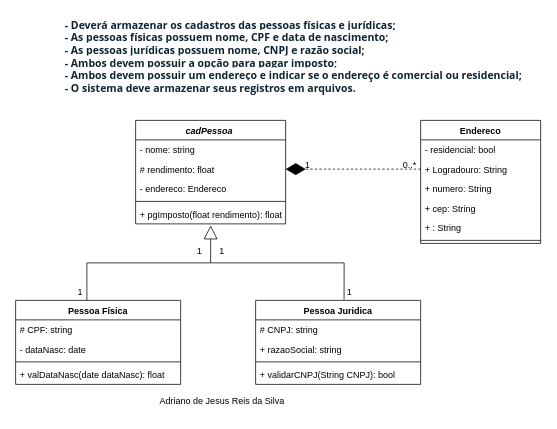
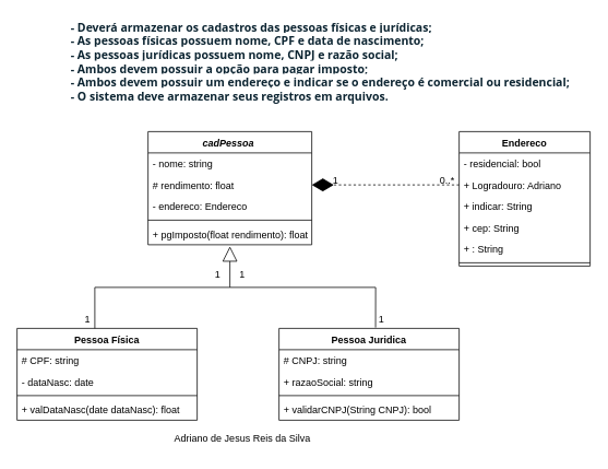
  <mxCell id="0" />
  <mxCell id="1" parent="0" />
  <mxCell id="2" value="Pessoa Física" style="swimlane;fontStyle=1;align=center;verticalAlign=top;childLayout=stackLayout;horizontal=1;startSize=26;horizontalStack=0;resizeParent=1;resizeParentMax=0;resizeLast=0;collapsible=1;marginBottom=0;" parent="1" vertex="1"><mxGeometry x="20" y="400" width="220" height="112" as="geometry" /></mxCell>
  <mxCell id="3" value="# CPF: string" style="text;strokeColor=none;fillColor=none;align=left;verticalAlign=top;spacingLeft=4;spacingRight=4;overflow=hidden;rotatable=0;points=[[0,0.5],[1,0.5]];portConstraint=eastwest;" parent="2" vertex="1"><mxGeometry y="26" width="220" height="26" as="geometry" /></mxCell>
  <mxCell id="4" value="- dataNasc: date" style="text;strokeColor=none;fillColor=none;align=left;verticalAlign=top;spacingLeft=4;spacingRight=4;overflow=hidden;rotatable=0;points=[[0,0.5],[1,0.5]];portConstraint=eastwest;" parent="2" vertex="1"><mxGeometry y="52" width="220" height="26" as="geometry" /></mxCell>
  <mxCell id="5" value="" style="line;strokeWidth=1;fillColor=none;align=left;verticalAlign=middle;spacingTop=-1;spacingLeft=3;spacingRight=3;rotatable=0;labelPosition=right;points=[];portConstraint=eastwest;" parent="2" vertex="1"><mxGeometry y="78" width="220" height="8" as="geometry" /></mxCell>
  <mxCell id="6" value="+ valDataNasc(date dataNasc): float" style="text;strokeColor=none;fillColor=none;align=left;verticalAlign=top;spacingLeft=4;spacingRight=4;overflow=hidden;rotatable=0;points=[[0,0.5],[1,0.5]];portConstraint=eastwest;" parent="2" vertex="1"><mxGeometry y="86" width="220" height="26" as="geometry" /></mxCell>
  <mxCell id="7" value="&lt;span style=&quot;box-sizing: border-box; font-weight: 700; color: rgb(13, 37, 50); font-family: &amp;quot;Open Sans Hebrew&amp;quot;, &amp;quot;Open Sans&amp;quot;, sans-serif; font-size: 14px; background-color: rgb(255, 255, 255);&quot;&gt;- Deverá armazenar os cadastros das pessoas físicas e jurídicas;&lt;/span&gt;&lt;br style=&quot;box-sizing: border-box; color: rgb(13, 37, 50); font-family: &amp;quot;Open Sans Hebrew&amp;quot;, &amp;quot;Open Sans&amp;quot;, sans-serif; font-size: 14px; background-color: rgb(255, 255, 255);&quot;&gt;&lt;span style=&quot;box-sizing: border-box; font-weight: 700; color: rgb(13, 37, 50); font-family: &amp;quot;Open Sans Hebrew&amp;quot;, &amp;quot;Open Sans&amp;quot;, sans-serif; font-size: 14px; background-color: rgb(255, 255, 255);&quot;&gt;- As pessoas físicas possuem nome, CPF e data de nascimento; &amp;nbsp;&lt;br&gt;&lt;/span&gt;&lt;span style=&quot;box-sizing: border-box; font-weight: 700; color: rgb(13, 37, 50); font-family: &amp;quot;Open Sans Hebrew&amp;quot;, &amp;quot;Open Sans&amp;quot;, sans-serif; font-size: 14px; background-color: rgb(255, 255, 255);&quot;&gt;- As pessoas jurídicas possuem nome, CNPJ e razão social;&lt;br&gt;&lt;/span&gt;&lt;span style=&quot;box-sizing: border-box; font-weight: 700; color: rgb(13, 37, 50); font-family: &amp;quot;Open Sans Hebrew&amp;quot;, &amp;quot;Open Sans&amp;quot;, sans-serif; font-size: 14px; background-color: rgb(255, 255, 255);&quot;&gt;- Ambos devem possuir a opção para pagar imposto;&lt;/span&gt;&lt;br style=&quot;box-sizing: border-box; color: rgb(13, 37, 50); font-family: &amp;quot;Open Sans Hebrew&amp;quot;, &amp;quot;Open Sans&amp;quot;, sans-serif; font-size: 14px; background-color: rgb(255, 255, 255);&quot;&gt;&lt;span style=&quot;box-sizing: border-box; font-weight: 700; color: rgb(13, 37, 50); font-family: &amp;quot;Open Sans Hebrew&amp;quot;, &amp;quot;Open Sans&amp;quot;, sans-serif; font-size: 14px; background-color: rgb(255, 255, 255);&quot;&gt;- Ambos devem possuir um endereço e indicar se o endereço é comercial ou residencial; &amp;nbsp;&lt;/span&gt;&lt;br style=&quot;box-sizing: border-box; color: rgb(13, 37, 50); font-family: &amp;quot;Open Sans Hebrew&amp;quot;, &amp;quot;Open Sans&amp;quot;, sans-serif; font-size: 14px; background-color: rgb(255, 255, 255);&quot;&gt;&lt;span style=&quot;box-sizing: border-box; font-weight: 700; color: rgb(13, 37, 50); font-family: &amp;quot;Open Sans Hebrew&amp;quot;, &amp;quot;Open Sans&amp;quot;, sans-serif; font-size: 14px; background-color: rgb(255, 255, 255);&quot;&gt;- O sistema deve armazenar seus registros em arquivos.&lt;/span&gt;" style="text;html=1;align=left;verticalAlign=middle;resizable=0;points=[];autosize=1;strokeColor=none;fillColor=none;" parent="1" vertex="1"><mxGeometry x="84" y="20" width="620" height="110" as="geometry" /></mxCell>
  <mxCell id="8" value="Pessoa Juridica" style="swimlane;fontStyle=1;align=center;verticalAlign=top;childLayout=stackLayout;horizontal=1;startSize=26;horizontalStack=0;resizeParent=1;resizeParentMax=0;resizeLast=0;collapsible=1;marginBottom=0;" parent="1" vertex="1"><mxGeometry x="340" y="400" width="220" height="112" as="geometry" /></mxCell>
  <mxCell id="9" value="# CNPJ: string" style="text;strokeColor=none;fillColor=none;align=left;verticalAlign=top;spacingLeft=4;spacingRight=4;overflow=hidden;rotatable=0;points=[[0,0.5],[1,0.5]];portConstraint=eastwest;" parent="8" vertex="1"><mxGeometry y="26" width="220" height="26" as="geometry" /></mxCell>
  <mxCell id="10" value="+ razaoSocial: string" style="text;strokeColor=none;fillColor=none;align=left;verticalAlign=top;spacingLeft=4;spacingRight=4;overflow=hidden;rotatable=0;points=[[0,0.5],[1,0.5]];portConstraint=eastwest;" parent="8" vertex="1"><mxGeometry y="52" width="220" height="26" as="geometry" /></mxCell>
  <mxCell id="11" value="" style="line;strokeWidth=1;fillColor=none;align=left;verticalAlign=middle;spacingTop=-1;spacingLeft=3;spacingRight=3;rotatable=0;labelPosition=right;points=[];portConstraint=eastwest;" parent="8" vertex="1"><mxGeometry y="78" width="220" height="8" as="geometry" /></mxCell>
  <mxCell id="12" value="+ validarCNPJ(String CNPJ): bool" style="text;strokeColor=none;fillColor=none;align=left;verticalAlign=top;spacingLeft=4;spacingRight=4;overflow=hidden;rotatable=0;points=[[0,0.5],[1,0.5]];portConstraint=eastwest;" parent="8" vertex="1"><mxGeometry y="86" width="220" height="26" as="geometry" /></mxCell>
  <mxCell id="13" value="cadPessoa " style="swimlane;fontStyle=3;align=center;verticalAlign=top;childLayout=stackLayout;horizontal=1;startSize=26;horizontalStack=0;resizeParent=1;resizeParentMax=0;resizeLast=0;collapsible=1;marginBottom=0;" parent="1" vertex="1"><mxGeometry x="180" y="160" width="200" height="138" as="geometry" /></mxCell>
  <mxCell id="14" value="- nome: string" style="text;strokeColor=none;fillColor=none;align=left;verticalAlign=top;spacingLeft=4;spacingRight=4;overflow=hidden;rotatable=0;points=[[0,0.5],[1,0.5]];portConstraint=eastwest;" parent="13" vertex="1"><mxGeometry y="26" width="200" height="26" as="geometry" /></mxCell>
  <mxCell id="15" value="# rendimento: float" style="text;strokeColor=none;fillColor=none;align=left;verticalAlign=top;spacingLeft=4;spacingRight=4;overflow=hidden;rotatable=0;points=[[0,0.5],[1,0.5]];portConstraint=eastwest;" parent="13" vertex="1"><mxGeometry y="52" width="200" height="26" as="geometry" /></mxCell>
  <mxCell id="16" value="- endereco: Endereco" style="text;strokeColor=none;fillColor=none;align=left;verticalAlign=top;spacingLeft=4;spacingRight=4;overflow=hidden;rotatable=0;points=[[0,0.5],[1,0.5]];portConstraint=eastwest;" parent="13" vertex="1"><mxGeometry y="78" width="200" height="26" as="geometry" /></mxCell>
  <mxCell id="17" value="" style="line;strokeWidth=1;fillColor=none;align=left;verticalAlign=middle;spacingTop=-1;spacingLeft=3;spacingRight=3;rotatable=0;labelPosition=right;points=[];portConstraint=eastwest;" parent="13" vertex="1"><mxGeometry y="104" width="200" height="8" as="geometry" /></mxCell>
  <mxCell id="18" value="+ pgImposto(float rendimento): float" style="text;strokeColor=none;fillColor=none;align=left;verticalAlign=top;spacingLeft=4;spacingRight=4;overflow=hidden;rotatable=0;points=[[0,0.5],[1,0.5]];portConstraint=eastwest;" parent="13" vertex="1"><mxGeometry y="112" width="200" height="26" as="geometry" /></mxCell>
  <mxCell id="19" value="Endereco" style="swimlane;fontStyle=1;align=center;verticalAlign=top;childLayout=stackLayout;horizontal=1;startSize=26;horizontalStack=0;resizeParent=1;resizeParentMax=0;resizeLast=0;collapsible=1;marginBottom=0;" parent="1" vertex="1"><mxGeometry x="560" y="160" width="160" height="164" as="geometry" /></mxCell>
  <mxCell id="20" value="- residencial: bool" style="text;strokeColor=none;fillColor=none;align=left;verticalAlign=top;spacingLeft=4;spacingRight=4;overflow=hidden;rotatable=0;points=[[0,0.5],[1,0.5]];portConstraint=eastwest;" parent="19" vertex="1"><mxGeometry y="26" width="160" height="26" as="geometry" /></mxCell>
- <mxCell id="21" value="+ Logradouro: String" style="text;strokeColor=none;fillColor=none;align=left;verticalAlign=top;spacingLeft=4;spacingRight=4;overflow=hidden;rotatable=0;points=[[0,0.5],[1,0.5]];portConstraint=eastwest;" parent="19" vertex="1"><mxGeometry y="52" width="160" height="26" as="geometry" /></mxCell>
- <mxCell id="22" value="+ numero: String" style="text;strokeColor=none;fillColor=none;align=left;verticalAlign=top;spacingLeft=4;spacingRight=4;overflow=hidden;rotatable=0;points=[[0,0.5],[1,0.5]];portConstraint=eastwest;" parent="19" vertex="1"><mxGeometry y="78" width="160" height="26" as="geometry" /></mxCell>
+ <mxCell id="21" value="+ Logradouro: Adriano" style="text;strokeColor=none;fillColor=none;align=left;verticalAlign=top;spacingLeft=4;spacingRight=4;overflow=hidden;rotatable=0;points=[[0,0.5],[1,0.5]];portConstraint=eastwest;" parent="19" vertex="1"><mxGeometry y="52" width="160" height="26" as="geometry" /></mxCell>
+ <mxCell id="22" value="+ indicar: String" style="text;strokeColor=none;fillColor=none;align=left;verticalAlign=top;spacingLeft=4;spacingRight=4;overflow=hidden;rotatable=0;points=[[0,0.5],[1,0.5]];portConstraint=eastwest;" parent="19" vertex="1"><mxGeometry y="78" width="160" height="26" as="geometry" /></mxCell>
  <mxCell id="23" value="+ cep: String" style="text;strokeColor=none;fillColor=none;align=left;verticalAlign=top;spacingLeft=4;spacingRight=4;overflow=hidden;rotatable=0;points=[[0,0.5],[1,0.5]];portConstraint=eastwest;" parent="19" vertex="1"><mxGeometry y="104" width="160" height="26" as="geometry" /></mxCell>
  <mxCell id="24" value="+ : String" style="text;strokeColor=none;fillColor=none;align=left;verticalAlign=top;spacingLeft=4;spacingRight=4;overflow=hidden;rotatable=0;points=[[0,0.5],[1,0.5]];portConstraint=eastwest;" vertex="1" parent="19"><mxGeometry y="130" width="160" height="26" as="geometry" /></mxCell>
  <mxCell id="25" value="" style="line;strokeWidth=1;fillColor=none;align=left;verticalAlign=middle;spacingTop=-1;spacingLeft=3;spacingRight=3;rotatable=0;labelPosition=right;points=[];portConstraint=eastwest;" parent="19" vertex="1"><mxGeometry y="156" width="160" height="8" as="geometry" /></mxCell>
  <mxCell id="26" value="" style="endArrow=diamondThin;endFill=1;endSize=24;html=1;rounded=0;entryX=1;entryY=0.5;entryDx=0;entryDy=0;exitX=0;exitY=0.5;exitDx=0;exitDy=0;dashed=1;" parent="1" source="21" target="15" edge="1"><mxGeometry width="160" relative="1" as="geometry"><mxPoint x="270" y="390" as="sourcePoint" /><mxPoint x="430" y="390" as="targetPoint" /></mxGeometry></mxCell>
  <mxCell id="27" value="" style="endArrow=block;endSize=16;endFill=0;html=1;rounded=0;exitX=0.432;exitY=0;exitDx=0;exitDy=0;exitPerimeter=0;" parent="1" source="2" edge="1"><mxGeometry width="160" relative="1" as="geometry"><mxPoint x="150" y="340" as="sourcePoint" /><mxPoint x="280" y="300" as="targetPoint" /><Array as="points"><mxPoint x="115" y="350" /><mxPoint x="280" y="350" /></Array></mxGeometry></mxCell>
  <mxCell id="28" value="1" style="text;html=1;align=center;verticalAlign=middle;resizable=0;points=[];autosize=1;strokeColor=none;fillColor=none;" parent="1" vertex="1"><mxGeometry x="91" y="374" width="30" height="30" as="geometry" /></mxCell>
  <mxCell id="29" value="1" style="text;html=1;align=center;verticalAlign=middle;resizable=0;points=[];autosize=1;strokeColor=none;fillColor=none;" parent="1" vertex="1"><mxGeometry x="250" y="320" width="30" height="30" as="geometry" /></mxCell>
  <mxCell id="30" value="" style="endArrow=none;endSize=16;endFill=0;html=1;rounded=0;exitX=0.536;exitY=-0.009;exitDx=0;exitDy=0;exitPerimeter=0;" parent="1" source="8" target="29" edge="1"><mxGeometry width="160" relative="1" as="geometry"><mxPoint x="457.92" y="398.992" as="sourcePoint" /><mxPoint x="280" y="300" as="targetPoint" /><Array as="points"><mxPoint x="458" y="350" /><mxPoint x="280" y="350" /></Array></mxGeometry></mxCell>
  <mxCell id="31" value="1" style="text;html=1;align=center;verticalAlign=middle;resizable=0;points=[];autosize=1;strokeColor=none;fillColor=none;" parent="1" vertex="1"><mxGeometry x="450" y="374" width="30" height="30" as="geometry" /></mxCell>
  <mxCell id="32" value="1" style="text;html=1;align=center;verticalAlign=middle;resizable=0;points=[];autosize=1;strokeColor=none;fillColor=none;" parent="1" vertex="1"><mxGeometry x="280" y="320" width="30" height="30" as="geometry" /></mxCell>
  <mxCell id="33" value="1" style="text;html=1;align=center;verticalAlign=middle;resizable=0;points=[];autosize=1;strokeColor=none;fillColor=none;" parent="1" vertex="1"><mxGeometry x="394" y="205" width="30" height="30" as="geometry" /></mxCell>
  <mxCell id="34" value="0..*" style="text;html=1;align=center;verticalAlign=middle;resizable=0;points=[];autosize=1;strokeColor=none;fillColor=none;" parent="1" vertex="1"><mxGeometry x="525" y="205" width="40" height="30" as="geometry" /></mxCell>
  <mxCell id="35" value="Adriano de Jesus Reis da Silva" style="text;html=1;align=center;verticalAlign=middle;resizable=0;points=[];autosize=1;strokeColor=none;fillColor=none;" parent="1" vertex="1"><mxGeometry x="200" y="520" width="190" height="30" as="geometry" /></mxCell>
